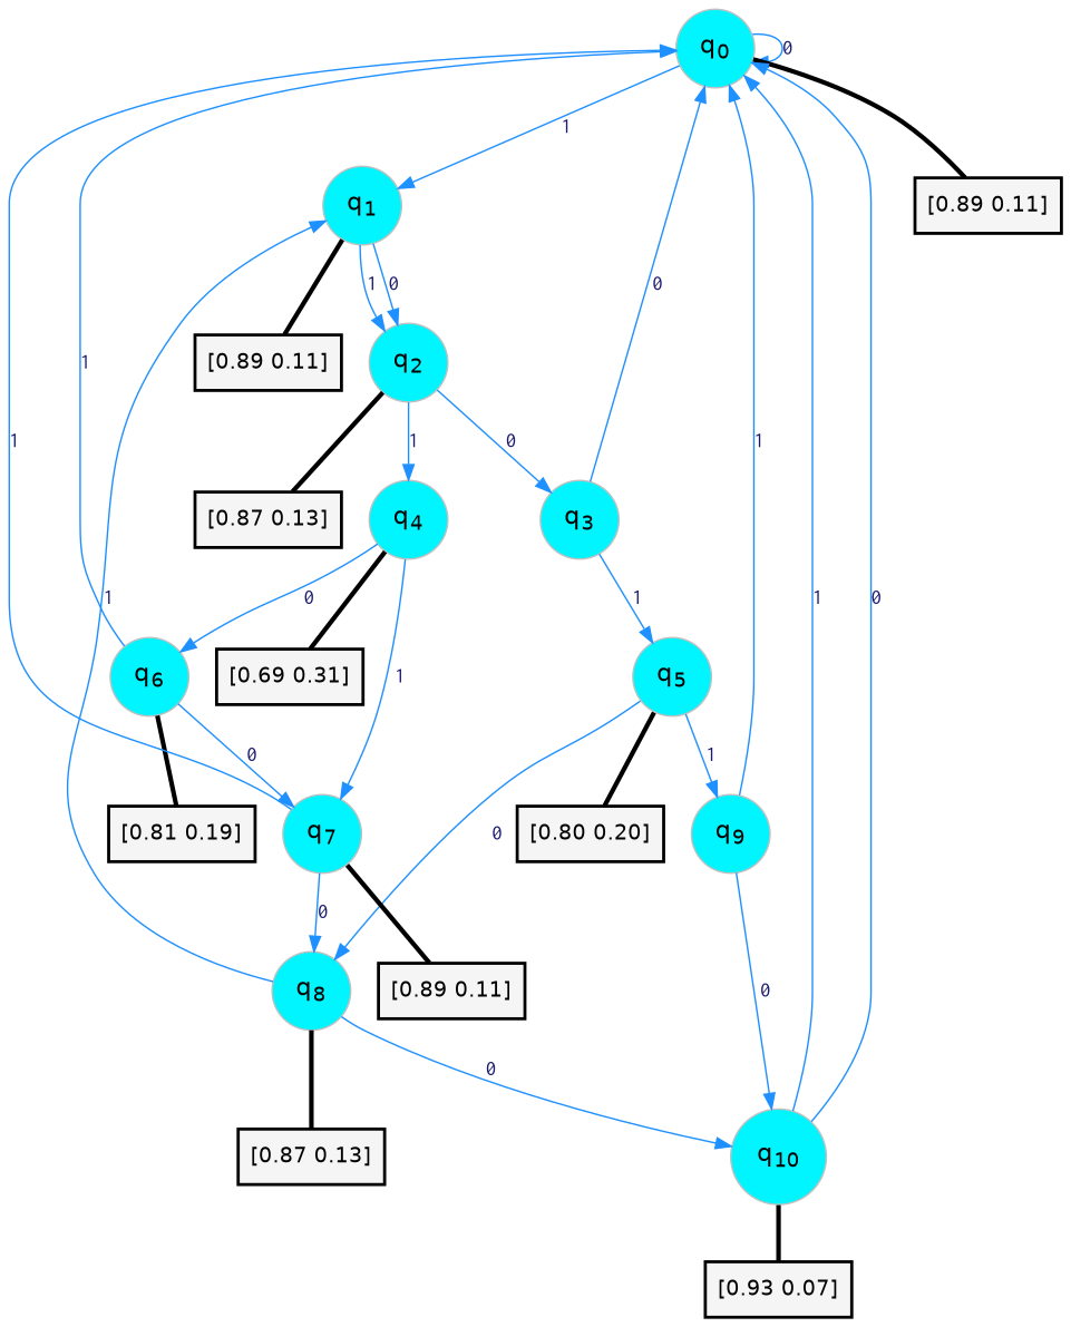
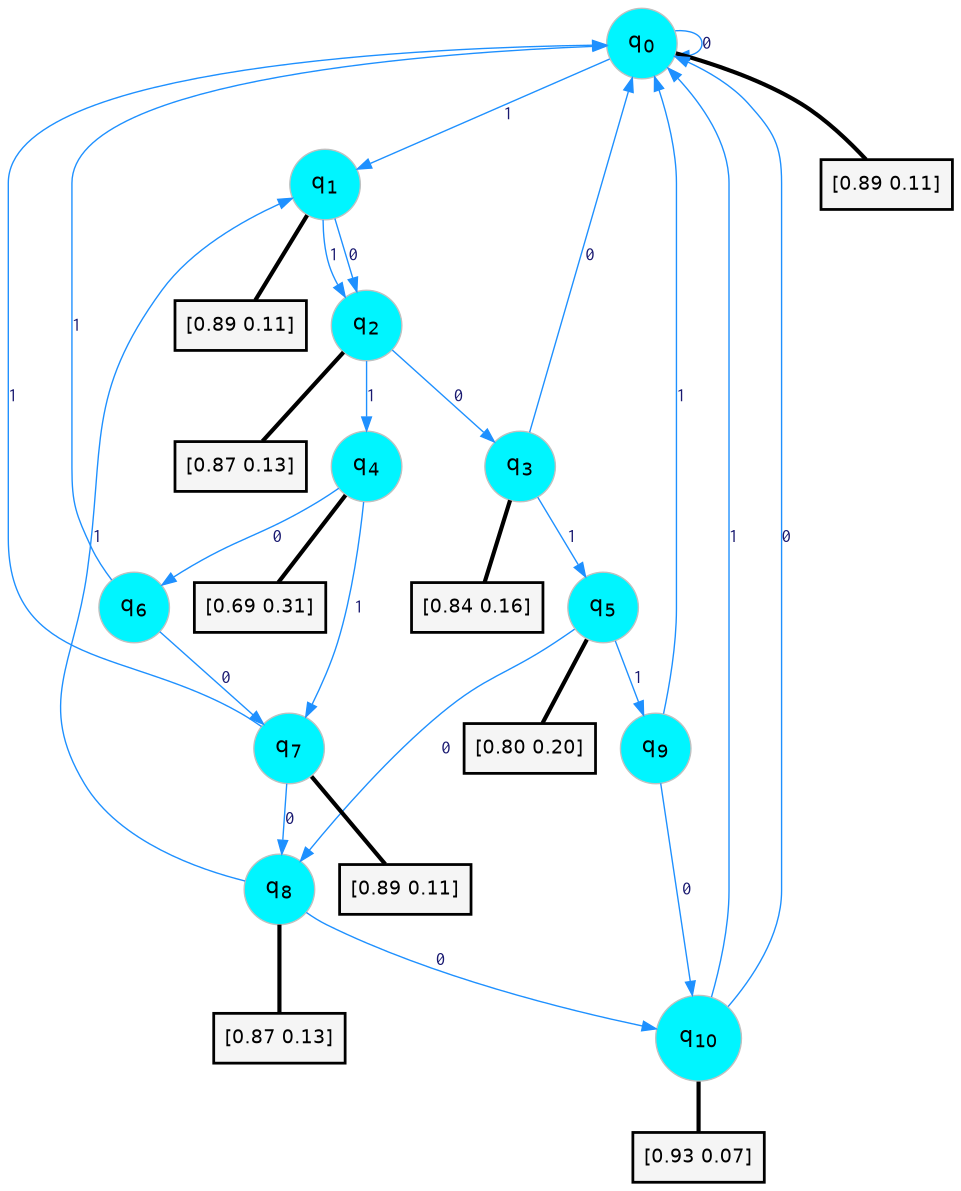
  digraph {
    rankdir=TD
    node [color=gray fillcolor=turquoise1 fontcolor=black fontname=Helvetica fontsize=16 fontweight=bold shape=circle style=filled]
    edge [arrowsize=1 color=dodgerblue1 fontcolor=midnightblue fontname=courier fontweight=bold penwidth=1 style=solid weight=20]
    n1 [label=<q<SUB>0</SUB>>]
    n2 [label=<q<SUB>1</SUB>>]
    n3 [color=black fillcolor=whitesmoke fontsize=14 label="[0.89 0.11]" penwidth=2 shape=box]
    n4 [label=<q<SUB>2</SUB>>]
    n5 [color=black fillcolor=whitesmoke fontsize=14 label="[0.89 0.11]" penwidth=2 shape=box]
    n6 [label=<q<SUB>3</SUB>>]
    n7 [label=<q<SUB>4</SUB>>]
    n8 [color=black fillcolor=whitesmoke fontsize=14 label="[0.87 0.13]" penwidth=2 shape=box]
    n9 [label=<q<SUB>5</SUB>>]
+   n10 [color=black fillcolor=whitesmoke fontsize=14 label="[0.84 0.16]" penwidth=2 shape=box]
    n11 [label=<q<SUB>6</SUB>>]
    n12 [label=<q<SUB>7</SUB>>]
    n13 [color=black fillcolor=whitesmoke fontsize=14 label="[0.69 0.31]" penwidth=2 shape=box]
    n14 [label=<q<SUB>8</SUB>>]
    n15 [label=<q<SUB>9</SUB>>]
    n16 [color=black fillcolor=whitesmoke fontsize=14 label="[0.80 0.20]" penwidth=2 shape=box]
-   n17 [color=black fillcolor=whitesmoke fontsize=14 label="[0.81 0.19]" penwidth=2 shape=box]
    n18 [color=black fillcolor=whitesmoke fontsize=14 label="[0.89 0.11]" penwidth=2 shape=box]
    n19 [label=<q<SUB>10</SUB>>]
    n20 [color=black fillcolor=whitesmoke fontsize=14 label="[0.87 0.13]" penwidth=2 shape=box]
    n21 [color=black fillcolor=whitesmoke fontsize=14 label="[0.93 0.07]" penwidth=2 shape=box]
    n1 -> n1 [label=0]
    n1 -> n2 [label=1]
    n1 -> n3 [arrowhead=none color=black penwidth=3]
    n2 -> n4 [label=0]
    n2 -> n4 [label=1]
    n2 -> n5 [arrowhead=none color=black penwidth=3]
    n4 -> n6 [label=0]
    n4 -> n7 [label=1]
    n4 -> n8 [arrowhead=none color=black penwidth=3]
    n6 -> n1 [label=0]
    n6 -> n9 [label=1]
+   n6 -> n10 [arrowhead=none color=black penwidth=3]
    n7 -> n11 [label=0]
    n7 -> n12 [label=1]
    n7 -> n13 [arrowhead=none color=black penwidth=3]
    n9 -> n14 [label=0]
    n9 -> n15 [label=1]
    n9 -> n16 [arrowhead=none color=black penwidth=3]
    n11 -> n1 [label=1]
    n11 -> n12 [label=0]
-   n11 -> n17 [arrowhead=none color=black penwidth=3]
    n12 -> n1 [label=1]
    n12 -> n14 [label=0]
    n12 -> n18 [arrowhead=none color=black penwidth=3]
    n14 -> n2 [label=1]
    n14 -> n19 [label=0]
    n14 -> n20 [arrowhead=none color=black penwidth=3]
    n15 -> n1 [label=1]
    n15 -> n19 [label=0]
    n19 -> n1 [label=0]
    n19 -> n1 [label=1]
    n19 -> n21 [arrowhead=none color=black penwidth=3]
  }
